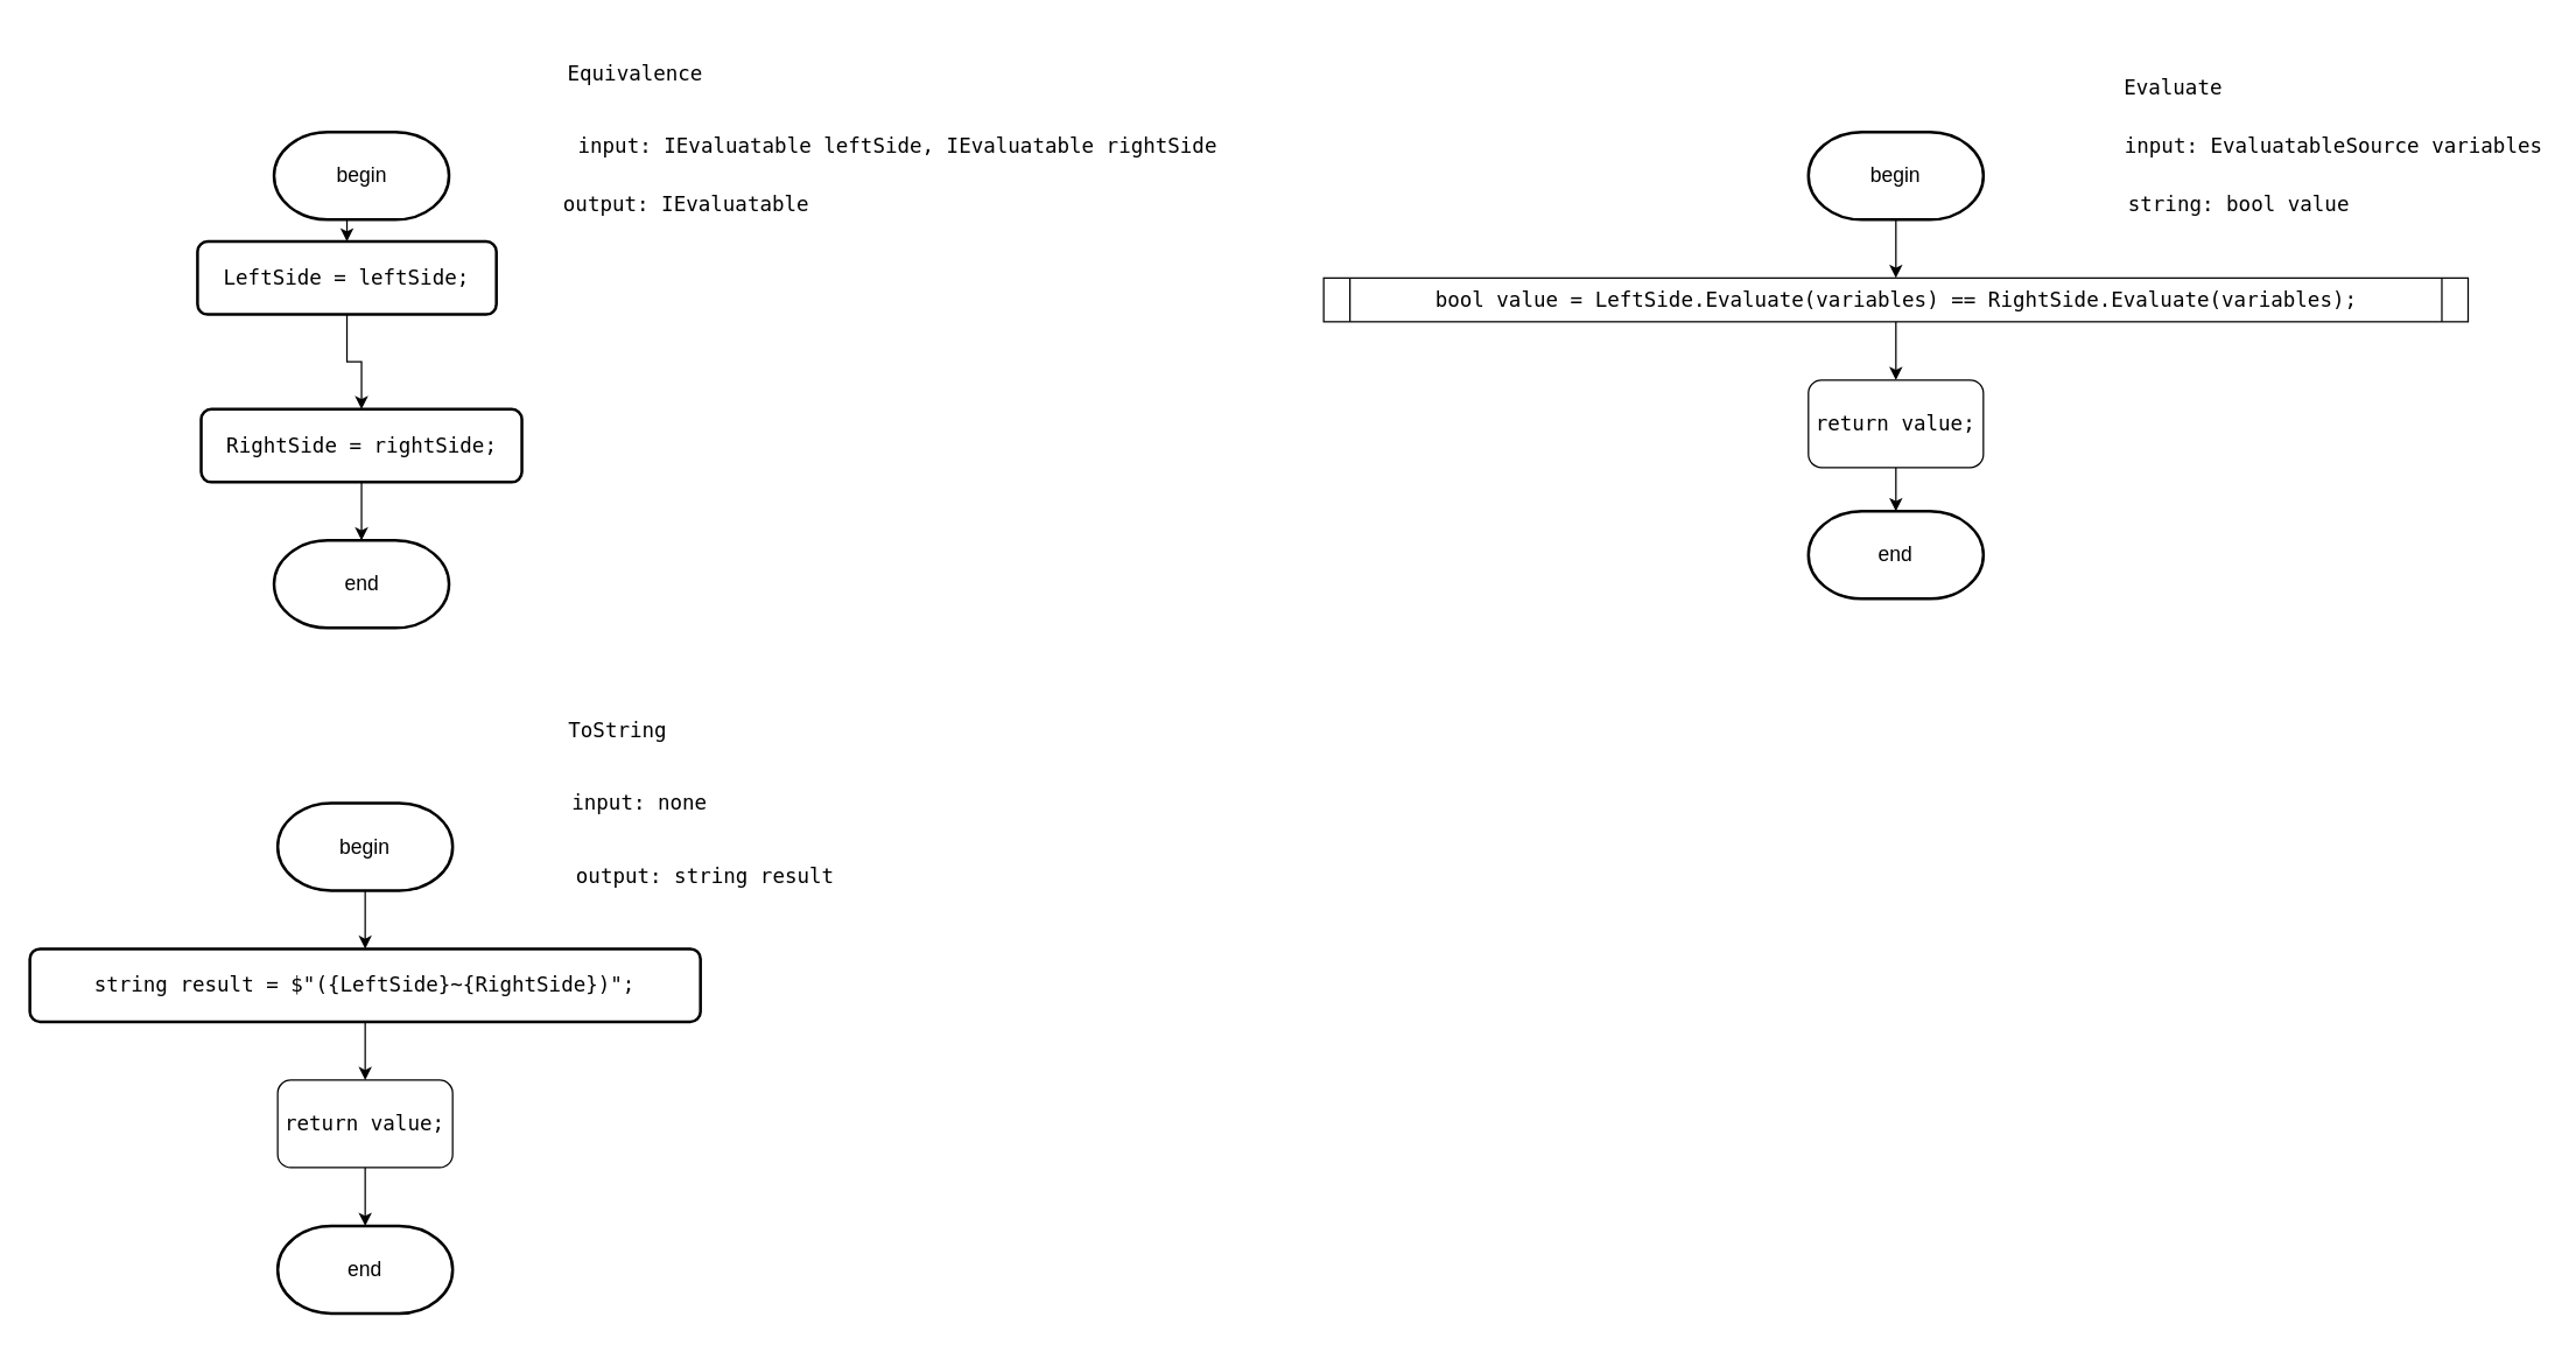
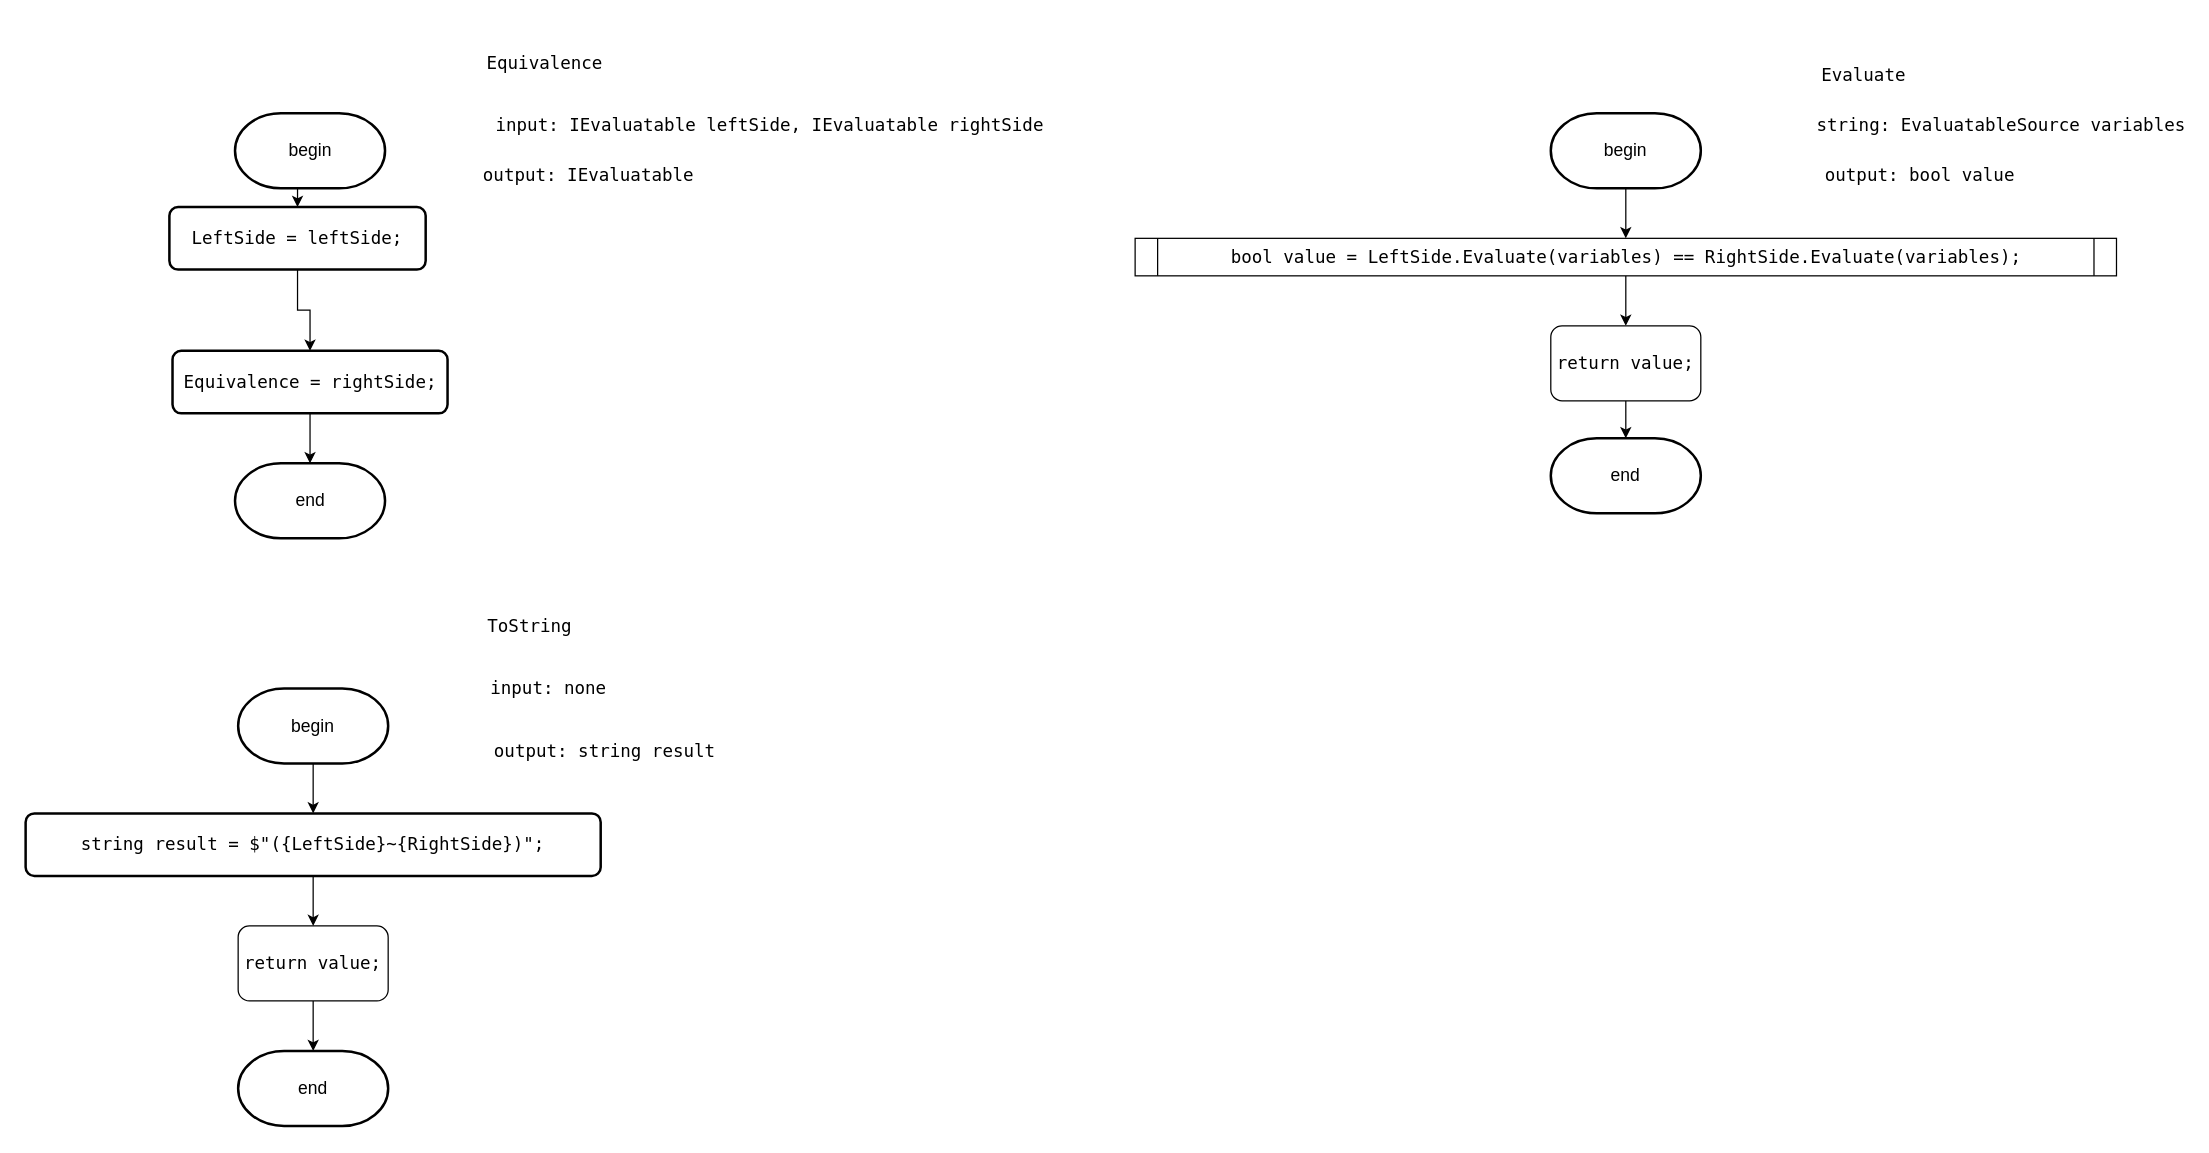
  <mxCell id="0" />
  <mxCell id="1" parent="0" />
  <mxCell id="2" value="&lt;div&gt;&lt;pre style=&quot;font-family: &amp;quot;JetBrains Mono&amp;quot;, monospace;&quot;&gt;&lt;font style=&quot;&quot;&gt;Equivalence&lt;/font&gt;&lt;/pre&gt;&lt;/div&gt;" style="text;html=1;align=center;verticalAlign=middle;resizable=0;points=[];autosize=1;strokeColor=none;fillColor=none;fontSize=14;fontColor=#000000;labelBackgroundColor=none;" parent="1" vertex="1"><mxGeometry x="380" y="20" width="110" height="60" as="geometry" /></mxCell>
  <mxCell id="3" style="edgeStyle=orthogonalEdgeStyle;rounded=0;orthogonalLoop=1;jettySize=auto;html=1;exitX=0.5;exitY=1;exitDx=0;exitDy=0;exitPerimeter=0;entryX=0.5;entryY=0;entryDx=0;entryDy=0;fontSize=14;fontColor=#000000;labelBackgroundColor=none;" parent="1" source="4" target="6" edge="1"><mxGeometry relative="1" as="geometry" /></mxCell>
  <mxCell id="4" value="begin" style="strokeWidth=2;html=1;shape=mxgraph.flowchart.terminator;whiteSpace=wrap;fontSize=14;fontColor=#000000;labelBackgroundColor=none;" parent="1" vertex="1"><mxGeometry x="187.5" y="90" width="120" height="60" as="geometry" /></mxCell>
  <mxCell id="5" style="edgeStyle=orthogonalEdgeStyle;rounded=0;orthogonalLoop=1;jettySize=auto;html=1;exitX=0.5;exitY=1;exitDx=0;exitDy=0;entryX=0.5;entryY=0;entryDx=0;entryDy=0;fontSize=14;fontColor=#000000;labelBackgroundColor=none;" parent="1" source="6" target="7" edge="1"><mxGeometry relative="1" as="geometry" /></mxCell>
  <mxCell id="6" value="&lt;div style=&quot;&quot;&gt;&lt;pre style=&quot;font-family: &amp;quot;JetBrains Mono&amp;quot;, monospace;&quot;&gt;LeftSide = &lt;span style=&quot;&quot;&gt;leftSide&lt;/span&gt;;&lt;/pre&gt;&lt;/div&gt;" style="rounded=1;whiteSpace=wrap;html=1;absoluteArcSize=1;arcSize=14;strokeWidth=2;fontSize=14;fontColor=#000000;labelBackgroundColor=none;" parent="1" vertex="1"><mxGeometry x="135" y="165" width="205" height="50" as="geometry" /></mxCell>
- <mxCell id="7" value="&lt;div style=&quot;&quot;&gt;&lt;pre style=&quot;font-family: &amp;quot;JetBrains Mono&amp;quot;, monospace;&quot;&gt;&lt;div&gt;&lt;pre style=&quot;font-family: &amp;quot;JetBrains Mono&amp;quot;, monospace;&quot;&gt;RightSide = &lt;span style=&quot;&quot;&gt;rightSide&lt;/span&gt;;&lt;/pre&gt;&lt;/div&gt;&lt;/pre&gt;&lt;/div&gt;" style="rounded=1;whiteSpace=wrap;html=1;absoluteArcSize=1;arcSize=14;strokeWidth=2;fontSize=14;fontColor=#000000;labelBackgroundColor=none;" parent="1" vertex="1"><mxGeometry x="137.5" y="280" width="220" height="50" as="geometry" /></mxCell>
+ <mxCell id="7" value="&lt;div style=&quot;&quot;&gt;&lt;pre style=&quot;font-family: &amp;quot;JetBrains Mono&amp;quot;, monospace;&quot;&gt;&lt;div&gt;&lt;pre style=&quot;font-family: &amp;quot;JetBrains Mono&amp;quot;, monospace;&quot;&gt;Equivalence = &lt;span style=&quot;&quot;&gt;rightSide&lt;/span&gt;;&lt;/pre&gt;&lt;/div&gt;&lt;/pre&gt;&lt;/div&gt;" style="rounded=1;whiteSpace=wrap;html=1;absoluteArcSize=1;arcSize=14;strokeWidth=2;fontSize=14;fontColor=#000000;labelBackgroundColor=none;" parent="1" vertex="1"><mxGeometry x="137.5" y="280" width="220" height="50" as="geometry" /></mxCell>
  <mxCell id="8" value="&lt;pre style=&quot;font-family: &amp;quot;JetBrains Mono&amp;quot;, monospace;&quot;&gt;input: IEvaluatable leftSide, IEvaluatable rightSide&lt;/pre&gt;" style="text;html=1;align=center;verticalAlign=middle;resizable=0;points=[];autosize=1;strokeColor=none;fillColor=none;fontSize=14;fontColor=#000000;labelBackgroundColor=none;" parent="1" vertex="1"><mxGeometry x="405" y="70" width="420" height="60" as="geometry" /></mxCell>
  <mxCell id="9" value="&lt;pre style=&quot;font-family: &amp;quot;JetBrains Mono&amp;quot;, monospace;&quot;&gt;output: IEvaluatable&lt;/pre&gt;" style="text;html=1;align=center;verticalAlign=middle;resizable=0;points=[];autosize=1;strokeColor=none;fillColor=none;fontSize=14;fontColor=#000000;labelBackgroundColor=none;" parent="1" vertex="1"><mxGeometry x="385" y="110" width="170" height="60" as="geometry" /></mxCell>
  <mxCell id="10" value="end" style="strokeWidth=2;html=1;shape=mxgraph.flowchart.terminator;whiteSpace=wrap;fontSize=14;fontColor=#000000;labelBackgroundColor=none;" parent="1" vertex="1"><mxGeometry x="187.5" y="370" width="120" height="60" as="geometry" /></mxCell>
  <mxCell id="11" style="edgeStyle=orthogonalEdgeStyle;rounded=0;orthogonalLoop=1;jettySize=auto;html=1;exitX=0.5;exitY=1;exitDx=0;exitDy=0;entryX=0.5;entryY=0;entryDx=0;entryDy=0;entryPerimeter=0;fontSize=14;fontColor=#000000;labelBackgroundColor=none;" parent="1" source="7" target="10" edge="1"><mxGeometry relative="1" as="geometry" /></mxCell>
  <mxCell id="12" value="&lt;pre style=&quot;font-family: &amp;quot;JetBrains Mono&amp;quot;, monospace;&quot;&gt;Evaluate&lt;/pre&gt;" style="text;html=1;align=center;verticalAlign=middle;resizable=0;points=[];autosize=1;strokeColor=none;fillColor=none;fontSize=14;fontColor=#000000;labelBackgroundColor=none;" parent="1" vertex="1"><mxGeometry x="1445" y="30" width="90" height="60" as="geometry" /></mxCell>
  <mxCell id="13" style="edgeStyle=orthogonalEdgeStyle;rounded=0;orthogonalLoop=1;jettySize=auto;html=1;exitX=0.5;exitY=1;exitDx=0;exitDy=0;exitPerimeter=0;entryX=0.5;entryY=0;entryDx=0;entryDy=0;fontSize=14;fontColor=#000000;labelBackgroundColor=none;" parent="1" source="14" target="27" edge="1"><mxGeometry relative="1" as="geometry" /></mxCell>
  <mxCell id="14" value="begin" style="strokeWidth=2;html=1;shape=mxgraph.flowchart.terminator;whiteSpace=wrap;fontSize=14;fontColor=#000000;labelBackgroundColor=none;" parent="1" vertex="1"><mxGeometry x="1240" y="90" width="120" height="60" as="geometry" /></mxCell>
- <mxCell id="15" value="&lt;pre style=&quot;font-family: &amp;quot;JetBrains Mono&amp;quot;, monospace;&quot;&gt;input: EvaluatableSource variables&lt;/pre&gt;" style="text;html=1;align=center;verticalAlign=middle;resizable=0;points=[];autosize=1;strokeColor=none;fillColor=none;fontSize=14;fontColor=#000000;labelBackgroundColor=none;" parent="1" vertex="1"><mxGeometry x="1455" y="70" width="290" height="60" as="geometry" /></mxCell>
- <mxCell id="16" value="&lt;pre style=&quot;font-family: &amp;quot;JetBrains Mono&amp;quot;, monospace;&quot;&gt;string: bool value&lt;/pre&gt;" style="text;html=1;align=center;verticalAlign=middle;resizable=0;points=[];autosize=1;strokeColor=none;fillColor=none;fontSize=14;fontColor=#000000;labelBackgroundColor=none;" parent="1" vertex="1"><mxGeometry x="1455" y="110" width="160" height="60" as="geometry" /></mxCell>
+ <mxCell id="15" value="&lt;pre style=&quot;font-family: &amp;quot;JetBrains Mono&amp;quot;, monospace;&quot;&gt;string: EvaluatableSource variables&lt;/pre&gt;" style="text;html=1;align=center;verticalAlign=middle;resizable=0;points=[];autosize=1;strokeColor=none;fillColor=none;fontSize=14;fontColor=#000000;labelBackgroundColor=none;" parent="1" vertex="1"><mxGeometry x="1455" y="70" width="290" height="60" as="geometry" /></mxCell>
+ <mxCell id="16" value="&lt;pre style=&quot;font-family: &amp;quot;JetBrains Mono&amp;quot;, monospace;&quot;&gt;output: bool value&lt;/pre&gt;" style="text;html=1;align=center;verticalAlign=middle;resizable=0;points=[];autosize=1;strokeColor=none;fillColor=none;fontSize=14;fontColor=#000000;labelBackgroundColor=none;" parent="1" vertex="1"><mxGeometry x="1455" y="110" width="160" height="60" as="geometry" /></mxCell>
  <mxCell id="17" value="end" style="strokeWidth=2;html=1;shape=mxgraph.flowchart.terminator;whiteSpace=wrap;fontSize=14;fontColor=#000000;labelBackgroundColor=none;" parent="1" vertex="1"><mxGeometry x="1240" y="350" width="120" height="60" as="geometry" /></mxCell>
  <mxCell id="18" value="&lt;pre style=&quot;font-family: &amp;quot;JetBrains Mono&amp;quot;, monospace;&quot;&gt;ToString&lt;/pre&gt;" style="text;html=1;align=center;verticalAlign=middle;resizable=0;points=[];autosize=1;strokeColor=none;fillColor=none;fontSize=14;fontColor=#000000;labelBackgroundColor=none;" parent="1" vertex="1"><mxGeometry x="377.5" y="470" width="90" height="60" as="geometry" /></mxCell>
  <mxCell id="19" style="edgeStyle=orthogonalEdgeStyle;rounded=0;orthogonalLoop=1;jettySize=auto;html=1;exitX=0.5;exitY=1;exitDx=0;exitDy=0;exitPerimeter=0;entryX=0.5;entryY=0;entryDx=0;entryDy=0;fontSize=14;fontColor=#000000;labelBackgroundColor=none;" parent="1" source="20" target="22" edge="1"><mxGeometry relative="1" as="geometry" /></mxCell>
  <mxCell id="20" value="begin" style="strokeWidth=2;html=1;shape=mxgraph.flowchart.terminator;whiteSpace=wrap;fontSize=14;fontColor=#000000;labelBackgroundColor=none;" parent="1" vertex="1"><mxGeometry x="190" y="550" width="120" height="60" as="geometry" /></mxCell>
  <mxCell id="21" style="edgeStyle=orthogonalEdgeStyle;rounded=0;orthogonalLoop=1;jettySize=auto;html=1;exitX=0.5;exitY=1;exitDx=0;exitDy=0;entryX=0.5;entryY=0;entryDx=0;entryDy=0;fontSize=14;fontColor=#000000;labelBackgroundColor=none;" parent="1" source="22" target="30" edge="1"><mxGeometry relative="1" as="geometry" /></mxCell>
  <mxCell id="22" value="&lt;div style=&quot;&quot;&gt;&lt;pre style=&quot;font-family: &amp;quot;JetBrains Mono&amp;quot;, monospace;&quot;&gt;&lt;pre style=&quot;font-family: &amp;quot;JetBrains Mono&amp;quot;, monospace;&quot;&gt;&lt;pre style=&quot;font-family: &amp;quot;JetBrains Mono&amp;quot;, monospace;&quot;&gt;&lt;pre style=&quot;font-family: &amp;quot;JetBrains Mono&amp;quot;, monospace;&quot;&gt;&lt;div&gt;&lt;pre style=&quot;font-family: &amp;quot;JetBrains Mono&amp;quot;, monospace;&quot;&gt;&lt;span style=&quot;&quot;&gt;string &lt;/span&gt;&lt;span style=&quot;&quot;&gt;result &lt;/span&gt;= &lt;span style=&quot;&quot;&gt;$&quot;(&lt;/span&gt;{LeftSide}&lt;span style=&quot;&quot;&gt;~&lt;/span&gt;{RightSide}&lt;span style=&quot;&quot;&gt;)&quot;&lt;/span&gt;;&lt;/pre&gt;&lt;/div&gt;&lt;/pre&gt;&lt;/pre&gt;&lt;/pre&gt;&lt;/pre&gt;&lt;/div&gt;" style="rounded=1;whiteSpace=wrap;html=1;absoluteArcSize=1;arcSize=14;strokeWidth=2;fontSize=14;fontColor=#000000;labelBackgroundColor=none;" parent="1" vertex="1"><mxGeometry x="20" y="650" width="460" height="50" as="geometry" /></mxCell>
  <mxCell id="23" value="&lt;pre style=&quot;font-family: &amp;quot;JetBrains Mono&amp;quot;, monospace;&quot;&gt;input: none&lt;/pre&gt;" style="text;html=1;align=center;verticalAlign=middle;resizable=0;points=[];autosize=1;strokeColor=none;fillColor=none;fontSize=14;fontColor=#000000;labelBackgroundColor=none;" parent="1" vertex="1"><mxGeometry x="382.5" y="520" width="110" height="60" as="geometry" /></mxCell>
  <mxCell id="24" value="&lt;pre style=&quot;font-family: &amp;quot;JetBrains Mono&amp;quot;, monospace;&quot;&gt;output: string result&lt;/pre&gt;" style="text;html=1;align=center;verticalAlign=middle;resizable=0;points=[];autosize=1;strokeColor=none;fillColor=none;fontSize=14;fontColor=#000000;labelBackgroundColor=none;" parent="1" vertex="1"><mxGeometry x="387.5" y="570" width="190" height="60" as="geometry" /></mxCell>
  <mxCell id="25" value="end" style="strokeWidth=2;html=1;shape=mxgraph.flowchart.terminator;whiteSpace=wrap;fontSize=14;fontColor=#000000;labelBackgroundColor=none;" parent="1" vertex="1"><mxGeometry x="190" y="840" width="120" height="60" as="geometry" /></mxCell>
  <mxCell id="26" style="edgeStyle=orthogonalEdgeStyle;rounded=0;orthogonalLoop=1;jettySize=auto;html=1;exitX=0.5;exitY=1;exitDx=0;exitDy=0;entryX=0.5;entryY=0;entryDx=0;entryDy=0;fontSize=14;fontColor=#000000;labelBackgroundColor=none;" parent="1" source="27" target="29" edge="1"><mxGeometry relative="1" as="geometry" /></mxCell>
  <mxCell id="27" value="&lt;pre style=&quot;font-family: &amp;quot;JetBrains Mono&amp;quot;, monospace;&quot;&gt;&lt;span style=&quot;&quot;&gt;bool &lt;/span&gt;&lt;span style=&quot;&quot;&gt;value &lt;/span&gt;= LeftSide.&lt;span style=&quot;&quot;&gt;Evaluate&lt;/span&gt;(&lt;span style=&quot;&quot;&gt;variables&lt;/span&gt;) == RightSide.&lt;span style=&quot;&quot;&gt;Evaluate&lt;/span&gt;(&lt;span style=&quot;&quot;&gt;variables&lt;/span&gt;);&lt;/pre&gt;" style="shape=process;whiteSpace=wrap;html=1;backgroundOutline=1;size=0.023;fontSize=14;fontColor=#000000;labelBackgroundColor=none;" parent="1" vertex="1"><mxGeometry x="907.5" y="190" width="785" height="30" as="geometry" /></mxCell>
  <mxCell id="28" style="edgeStyle=orthogonalEdgeStyle;rounded=0;orthogonalLoop=1;jettySize=auto;html=1;exitX=0.5;exitY=1;exitDx=0;exitDy=0;fontSize=14;fontColor=#000000;labelBackgroundColor=none;" parent="1" source="29" target="17" edge="1"><mxGeometry relative="1" as="geometry" /></mxCell>
  <mxCell id="29" value="&lt;div style=&quot;&quot;&gt;&lt;pre style=&quot;font-family: &amp;quot;JetBrains Mono&amp;quot;, monospace;&quot;&gt;&lt;span style=&quot;&quot;&gt;return &lt;/span&gt;&lt;span style=&quot;&quot;&gt;value&lt;/span&gt;;&lt;/pre&gt;&lt;/div&gt;" style="rounded=1;whiteSpace=wrap;html=1;fontSize=14;fontColor=#000000;labelBackgroundColor=none;" parent="1" vertex="1"><mxGeometry x="1240" y="260" width="120" height="60" as="geometry" /></mxCell>
  <mxCell id="30" value="&lt;div style=&quot;&quot;&gt;&lt;pre style=&quot;font-family: &amp;quot;JetBrains Mono&amp;quot;, monospace;&quot;&gt;&lt;span style=&quot;&quot;&gt;return &lt;/span&gt;&lt;span style=&quot;&quot;&gt;&lt;font&gt;value&lt;/font&gt;&lt;/span&gt;&lt;font&gt;;&lt;/font&gt;&lt;/pre&gt;&lt;/div&gt;" style="rounded=1;whiteSpace=wrap;html=1;fontSize=14;fontColor=#000000;labelBackgroundColor=none;" parent="1" vertex="1"><mxGeometry x="190" y="740" width="120" height="60" as="geometry" /></mxCell>
  <mxCell id="31" style="edgeStyle=orthogonalEdgeStyle;rounded=0;orthogonalLoop=1;jettySize=auto;html=1;exitX=0.5;exitY=1;exitDx=0;exitDy=0;entryX=0.5;entryY=0;entryDx=0;entryDy=0;entryPerimeter=0;fontSize=14;fontColor=#000000;labelBackgroundColor=none;" parent="1" source="30" target="25" edge="1"><mxGeometry relative="1" as="geometry" /></mxCell>
